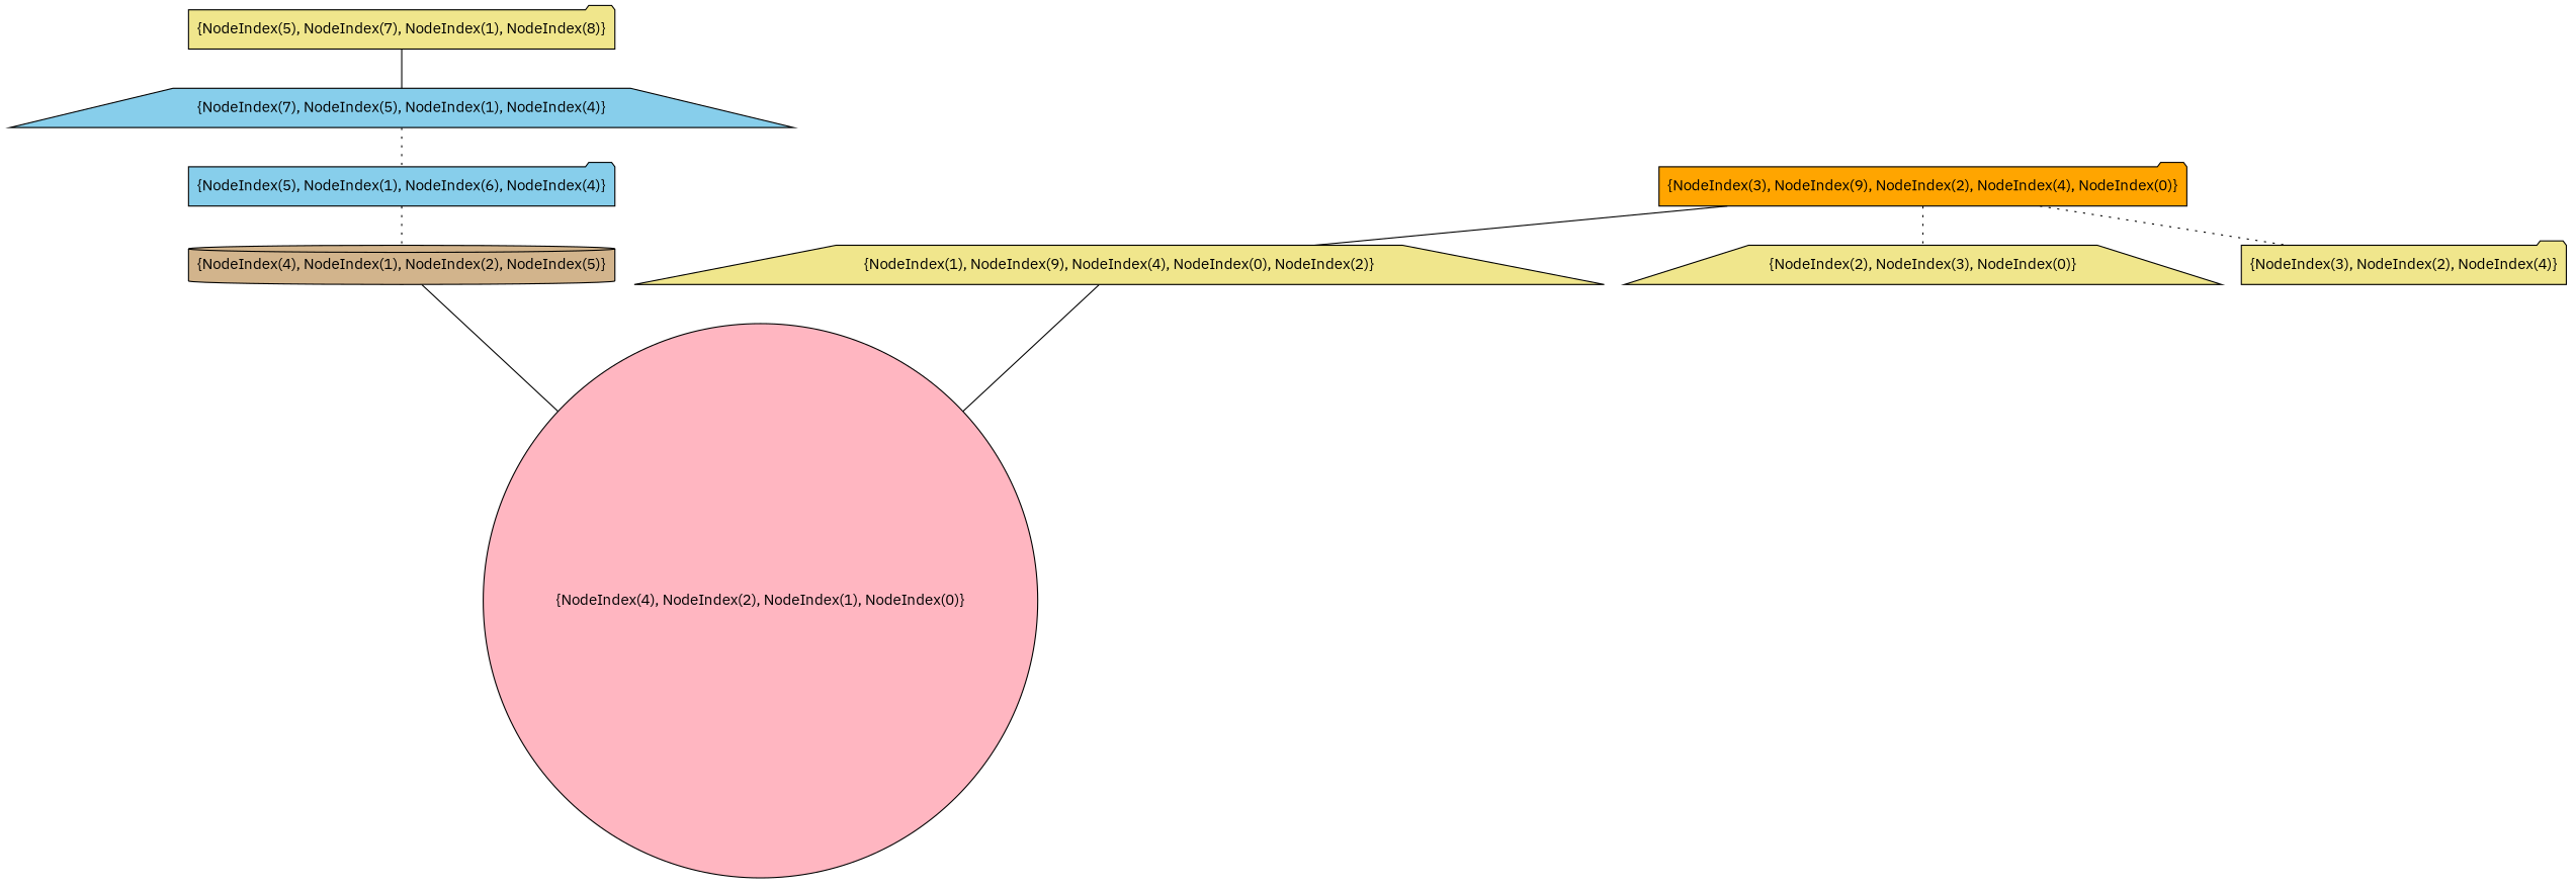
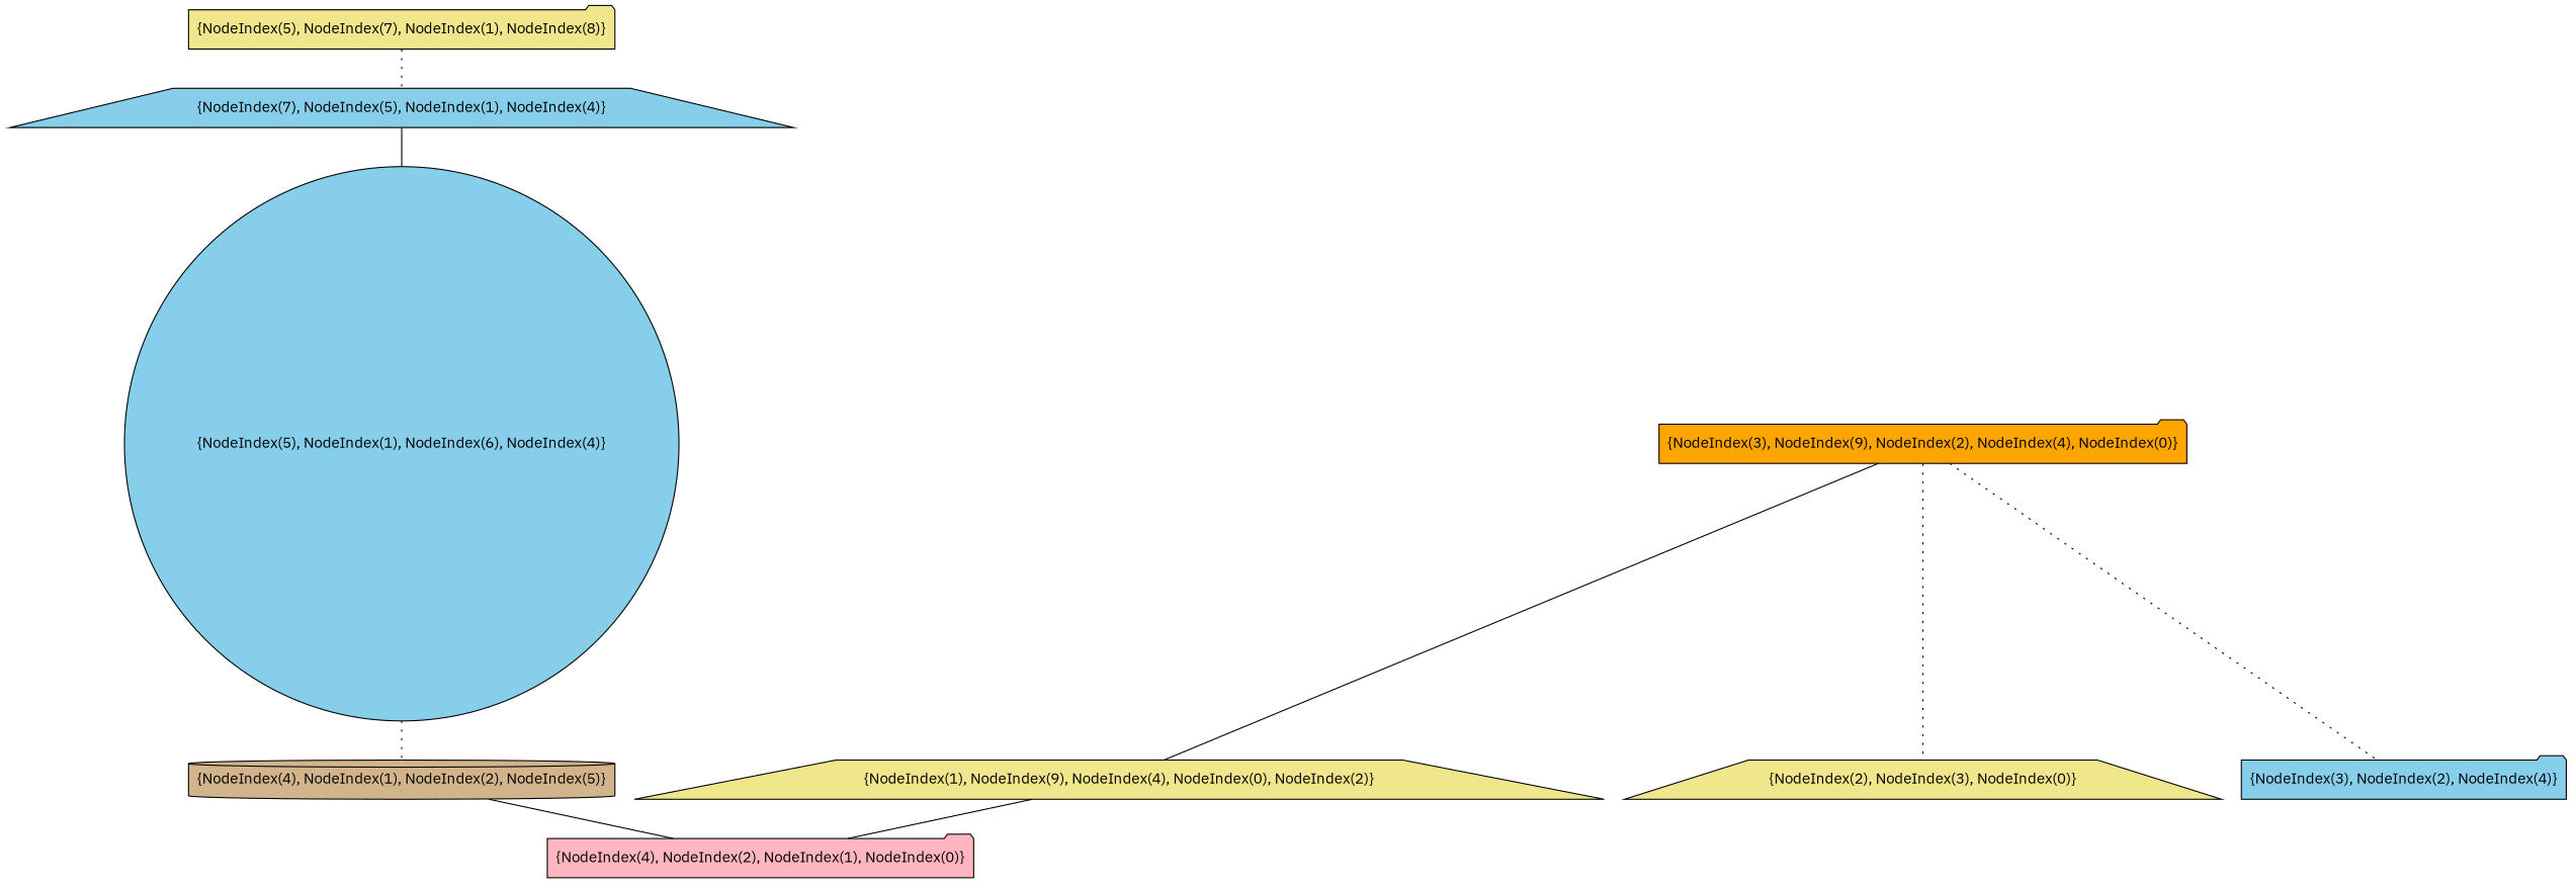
  graph {
    fontname="IBM Plex Sans"
    node [fillcolor=khaki fontname="IBM Plex Sans" shape=trapezium style=filled]
    edge [fontname="IBM Plex Sans" style=solid]
-   n1 [fillcolor=lightpink label="{NodeIndex(4), NodeIndex(2), NodeIndex(1), NodeIndex(0)}" shape=circle]
+   n1 [fillcolor=lightpink label="{NodeIndex(4), NodeIndex(2), NodeIndex(1), NodeIndex(0)}" shape=folder]
    n2 [fillcolor=tan label="{NodeIndex(4), NodeIndex(1), NodeIndex(2), NodeIndex(5)}" shape=cylinder]
-   n3 [fillcolor=skyblue label="{NodeIndex(5), NodeIndex(1), NodeIndex(6), NodeIndex(4)}" shape=folder]
+   n3 [fillcolor=skyblue label="{NodeIndex(5), NodeIndex(1), NodeIndex(6), NodeIndex(4)}" shape=circle]
    n4 [fillcolor=skyblue label="{NodeIndex(7), NodeIndex(5), NodeIndex(1), NodeIndex(4)}"]
    n5 [label="{NodeIndex(5), NodeIndex(7), NodeIndex(1), NodeIndex(8)}" shape=folder]
    n6 [label="{NodeIndex(1), NodeIndex(9), NodeIndex(4), NodeIndex(0), NodeIndex(2)}"]
    n7 [label="{NodeIndex(2), NodeIndex(3), NodeIndex(0)}"]
-   n8 [label="{NodeIndex(3), NodeIndex(2), NodeIndex(4)}" shape=folder]
+   n8 [fillcolor=skyblue label="{NodeIndex(3), NodeIndex(2), NodeIndex(4)}" shape=folder]
    n9 [fillcolor=orange label="{NodeIndex(3), NodeIndex(9), NodeIndex(2), NodeIndex(4), NodeIndex(0)}" shape=folder]
    n2 -- n1
    n3 -- n2 [style=dotted]
-   n4 -- n3 [style=dotted]
-   n5 -- n4
+   n4 -- n3
+   n5 -- n4 [style=dotted]
    n6 -- n1
    n9 -- n6
    n9 -- n7 [style=dotted]
    n9 -- n8 [style=dotted]
  }
